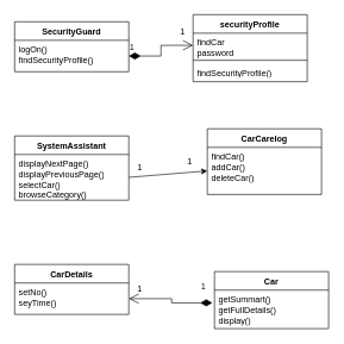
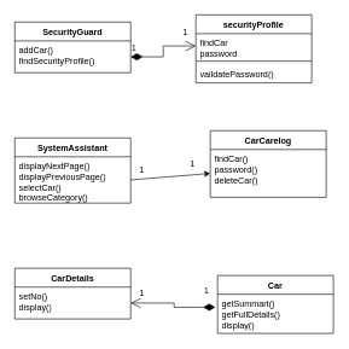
  <mxCell id="0" />
  <mxCell id="1" parent="0" />
  <mxCell id="2" value="securityProfile" style="swimlane;fontStyle=1;align=center;verticalAlign=top;childLayout=stackLayout;horizontal=1;startSize=26;horizontalStack=0;resizeParent=1;resizeParentMax=0;resizeLast=0;collapsible=1;marginBottom=0;whiteSpace=wrap;html=1;" vertex="1" parent="1"><mxGeometry x="270" y="20" width="160" height="94" as="geometry" /></mxCell>
  <mxCell id="3" value="findCar&lt;br&gt;password" style="text;strokeColor=none;fillColor=none;align=left;verticalAlign=top;spacingLeft=4;spacingRight=4;overflow=hidden;rotatable=0;points=[[0,0.5],[1,0.5]];portConstraint=eastwest;whiteSpace=wrap;html=1;" vertex="1" parent="2"><mxGeometry y="26" width="160" height="34" as="geometry" /></mxCell>
  <mxCell id="4" value="" style="line;strokeWidth=1;fillColor=none;align=left;verticalAlign=middle;spacingTop=-1;spacingLeft=3;spacingRight=3;rotatable=0;labelPosition=right;points=[];portConstraint=eastwest;strokeColor=inherit;" vertex="1" parent="2"><mxGeometry y="60" width="160" height="8" as="geometry" /></mxCell>
- <mxCell id="5" value="findSecurityProfile()" style="text;strokeColor=none;fillColor=none;align=left;verticalAlign=top;spacingLeft=4;spacingRight=4;overflow=hidden;rotatable=0;points=[[0,0.5],[1,0.5]];portConstraint=eastwest;whiteSpace=wrap;html=1;" vertex="1" parent="2"><mxGeometry y="68" width="160" height="26" as="geometry" /></mxCell>
+ <mxCell id="5" value="vaildatePassword()" style="text;strokeColor=none;fillColor=none;align=left;verticalAlign=top;spacingLeft=4;spacingRight=4;overflow=hidden;rotatable=0;points=[[0,0.5],[1,0.5]];portConstraint=eastwest;whiteSpace=wrap;html=1;" vertex="1" parent="2"><mxGeometry y="68" width="160" height="26" as="geometry" /></mxCell>
  <mxCell id="6" value="SecurityGuard" style="swimlane;fontStyle=1;align=center;verticalAlign=top;childLayout=stackLayout;horizontal=1;startSize=26;horizontalStack=0;resizeParent=1;resizeParentMax=0;resizeLast=0;collapsible=1;marginBottom=0;whiteSpace=wrap;html=1;" vertex="1" parent="1"><mxGeometry x="20" y="30" width="160" height="70" as="geometry" /></mxCell>
- <mxCell id="7" value="logOn()&lt;br&gt;findSecurityProfile()" style="text;strokeColor=none;fillColor=none;align=left;verticalAlign=top;spacingLeft=4;spacingRight=4;overflow=hidden;rotatable=0;points=[[0,0.5],[1,0.5]];portConstraint=eastwest;whiteSpace=wrap;html=1;" vertex="1" parent="6"><mxGeometry y="26" width="160" height="44" as="geometry" /></mxCell>
+ <mxCell id="7" value="addCar()&lt;br&gt;findSecurityProfile()" style="text;strokeColor=none;fillColor=none;align=left;verticalAlign=top;spacingLeft=4;spacingRight=4;overflow=hidden;rotatable=0;points=[[0,0.5],[1,0.5]];portConstraint=eastwest;whiteSpace=wrap;html=1;" vertex="1" parent="6"><mxGeometry y="26" width="160" height="44" as="geometry" /></mxCell>
  <mxCell id="8" value="CarDetails" style="swimlane;fontStyle=1;align=center;verticalAlign=top;childLayout=stackLayout;horizontal=1;startSize=26;horizontalStack=0;resizeParent=1;resizeParentMax=0;resizeLast=0;collapsible=1;marginBottom=0;whiteSpace=wrap;html=1;" vertex="1" parent="1"><mxGeometry x="20" y="370" width="160" height="70" as="geometry" /></mxCell>
- <mxCell id="9" value="setNo()&lt;br&gt;seyTime()" style="text;strokeColor=none;fillColor=none;align=left;verticalAlign=top;spacingLeft=4;spacingRight=4;overflow=hidden;rotatable=0;points=[[0,0.5],[1,0.5]];portConstraint=eastwest;whiteSpace=wrap;html=1;" vertex="1" parent="8"><mxGeometry y="26" width="160" height="44" as="geometry" /></mxCell>
+ <mxCell id="9" value="setNo()&lt;br&gt;display()" style="text;strokeColor=none;fillColor=none;align=left;verticalAlign=top;spacingLeft=4;spacingRight=4;overflow=hidden;rotatable=0;points=[[0,0.5],[1,0.5]];portConstraint=eastwest;whiteSpace=wrap;html=1;" vertex="1" parent="8"><mxGeometry y="26" width="160" height="44" as="geometry" /></mxCell>
  <mxCell id="10" value="Car" style="swimlane;fontStyle=1;align=center;verticalAlign=top;childLayout=stackLayout;horizontal=1;startSize=26;horizontalStack=0;resizeParent=1;resizeParentMax=0;resizeLast=0;collapsible=1;marginBottom=0;whiteSpace=wrap;html=1;" vertex="1" parent="1"><mxGeometry x="300" y="380" width="160" height="80" as="geometry" /></mxCell>
  <mxCell id="11" value="getSummart()&lt;br&gt;getFullDetails()&lt;br&gt;display()" style="text;strokeColor=none;fillColor=none;align=left;verticalAlign=top;spacingLeft=4;spacingRight=4;overflow=hidden;rotatable=0;points=[[0,0.5],[1,0.5]];portConstraint=eastwest;whiteSpace=wrap;html=1;" vertex="1" parent="10"><mxGeometry y="26" width="160" height="54" as="geometry" /></mxCell>
  <mxCell id="12" value="CarCarelog" style="swimlane;fontStyle=1;align=center;verticalAlign=top;childLayout=stackLayout;horizontal=1;startSize=26;horizontalStack=0;resizeParent=1;resizeParentMax=0;resizeLast=0;collapsible=1;marginBottom=0;whiteSpace=wrap;html=1;" vertex="1" parent="1"><mxGeometry x="290" y="180" width="160" height="92" as="geometry" /></mxCell>
- <mxCell id="13" value="findCar()&lt;br&gt;addCar()&lt;br&gt;deleteCar()" style="text;strokeColor=none;fillColor=none;align=left;verticalAlign=top;spacingLeft=4;spacingRight=4;overflow=hidden;rotatable=0;points=[[0,0.5],[1,0.5]];portConstraint=eastwest;whiteSpace=wrap;html=1;" vertex="1" parent="12"><mxGeometry y="26" width="160" height="66" as="geometry" /></mxCell>
+ <mxCell id="13" value="findCar()&lt;br&gt;password()&lt;br&gt;deleteCar()" style="text;strokeColor=none;fillColor=none;align=left;verticalAlign=top;spacingLeft=4;spacingRight=4;overflow=hidden;rotatable=0;points=[[0,0.5],[1,0.5]];portConstraint=eastwest;whiteSpace=wrap;html=1;" vertex="1" parent="12"><mxGeometry y="26" width="160" height="66" as="geometry" /></mxCell>
  <mxCell id="14" value="SystemAssistant" style="swimlane;fontStyle=1;align=center;verticalAlign=top;childLayout=stackLayout;horizontal=1;startSize=26;horizontalStack=0;resizeParent=1;resizeParentMax=0;resizeLast=0;collapsible=1;marginBottom=0;whiteSpace=wrap;html=1;" vertex="1" parent="1"><mxGeometry x="20" y="190" width="160" height="90" as="geometry" /></mxCell>
  <mxCell id="15" value="displayNextPage()&lt;br&gt;displayPreviousPage()&lt;br&gt;selectCar()&lt;br&gt;browseCategory()" style="text;strokeColor=none;fillColor=none;align=left;verticalAlign=top;spacingLeft=4;spacingRight=4;overflow=hidden;rotatable=0;points=[[0,0.5],[1,0.5]];portConstraint=eastwest;whiteSpace=wrap;html=1;" vertex="1" parent="14"><mxGeometry y="26" width="160" height="64" as="geometry" /></mxCell>
  <mxCell id="16" value="" style="endArrow=classic;html=1;rounded=0;exitX=1;exitY=0.5;exitDx=0;exitDy=0;entryX=0;entryY=0.5;entryDx=0;entryDy=0;" edge="1" parent="1" source="15" target="13"><mxGeometry width="50" height="50" relative="1" as="geometry"><mxPoint x="230" y="310" as="sourcePoint" /><mxPoint x="280" y="260" as="targetPoint" /></mxGeometry></mxCell>
  <mxCell id="17" value="1" style="endArrow=open;html=1;endSize=12;startArrow=diamondThin;startSize=14;startFill=1;edgeStyle=orthogonalEdgeStyle;align=left;verticalAlign=bottom;rounded=0;exitX=-0.019;exitY=0.331;exitDx=0;exitDy=0;exitPerimeter=0;entryX=1;entryY=0.5;entryDx=0;entryDy=0;" edge="1" parent="1" source="11" target="9"><mxGeometry x="-0.724" y="-14" relative="1" as="geometry"><mxPoint x="180" y="280" as="sourcePoint" /><mxPoint x="340" y="280" as="targetPoint" /><mxPoint as="offset" /></mxGeometry></mxCell>
  <mxCell id="18" value="1" style="endArrow=open;html=1;endSize=12;startArrow=diamondThin;startSize=14;startFill=1;edgeStyle=orthogonalEdgeStyle;align=left;verticalAlign=bottom;rounded=0;entryX=0;entryY=0.5;entryDx=0;entryDy=0;exitX=1;exitY=0.5;exitDx=0;exitDy=0;" edge="1" parent="1" source="7" target="3"><mxGeometry x="-1" y="3" relative="1" as="geometry"><mxPoint y="150" as="sourcePoint" x="160" /><mxPoint x="320" y="150" as="targetPoint" /></mxGeometry></mxCell>
  <mxCell id="19" value="1" style="text;html=1;align=center;verticalAlign=middle;resizable=0;points=[];autosize=1;strokeColor=none;fillColor=none;" vertex="1" parent="1"><mxGeometry x="180" y="220" width="30" height="30" as="geometry" /></mxCell>
  <mxCell id="20" value="1" style="text;html=1;align=center;verticalAlign=middle;resizable=0;points=[];autosize=1;strokeColor=none;fillColor=none;" vertex="1" parent="1"><mxGeometry x="250" y="211" width="30" height="30" as="geometry" /></mxCell>
  <mxCell id="21" value="1" style="text;html=1;align=center;verticalAlign=middle;resizable=0;points=[];autosize=1;strokeColor=none;fillColor=none;" vertex="1" parent="1"><mxGeometry x="240" y="30" width="30" height="30" as="geometry" /></mxCell>
  <mxCell id="22" value="1" style="text;html=1;align=center;verticalAlign=middle;resizable=0;points=[];autosize=1;strokeColor=none;fillColor=none;" vertex="1" parent="1"><mxGeometry x="180" y="390" width="30" height="30" as="geometry" /></mxCell>
